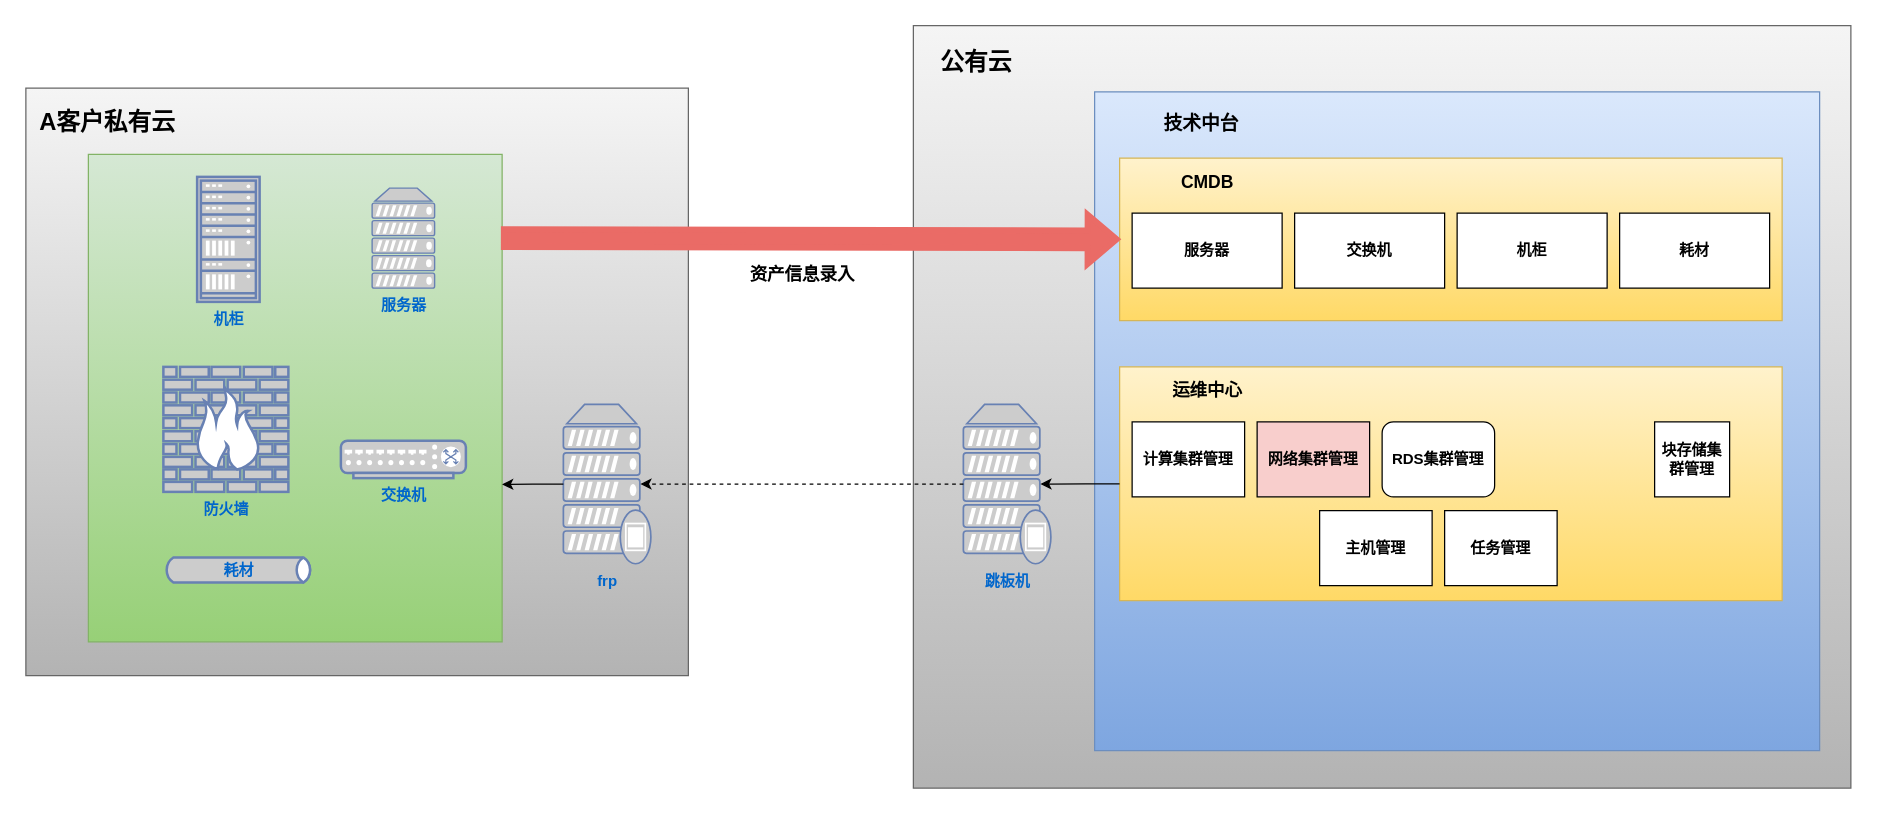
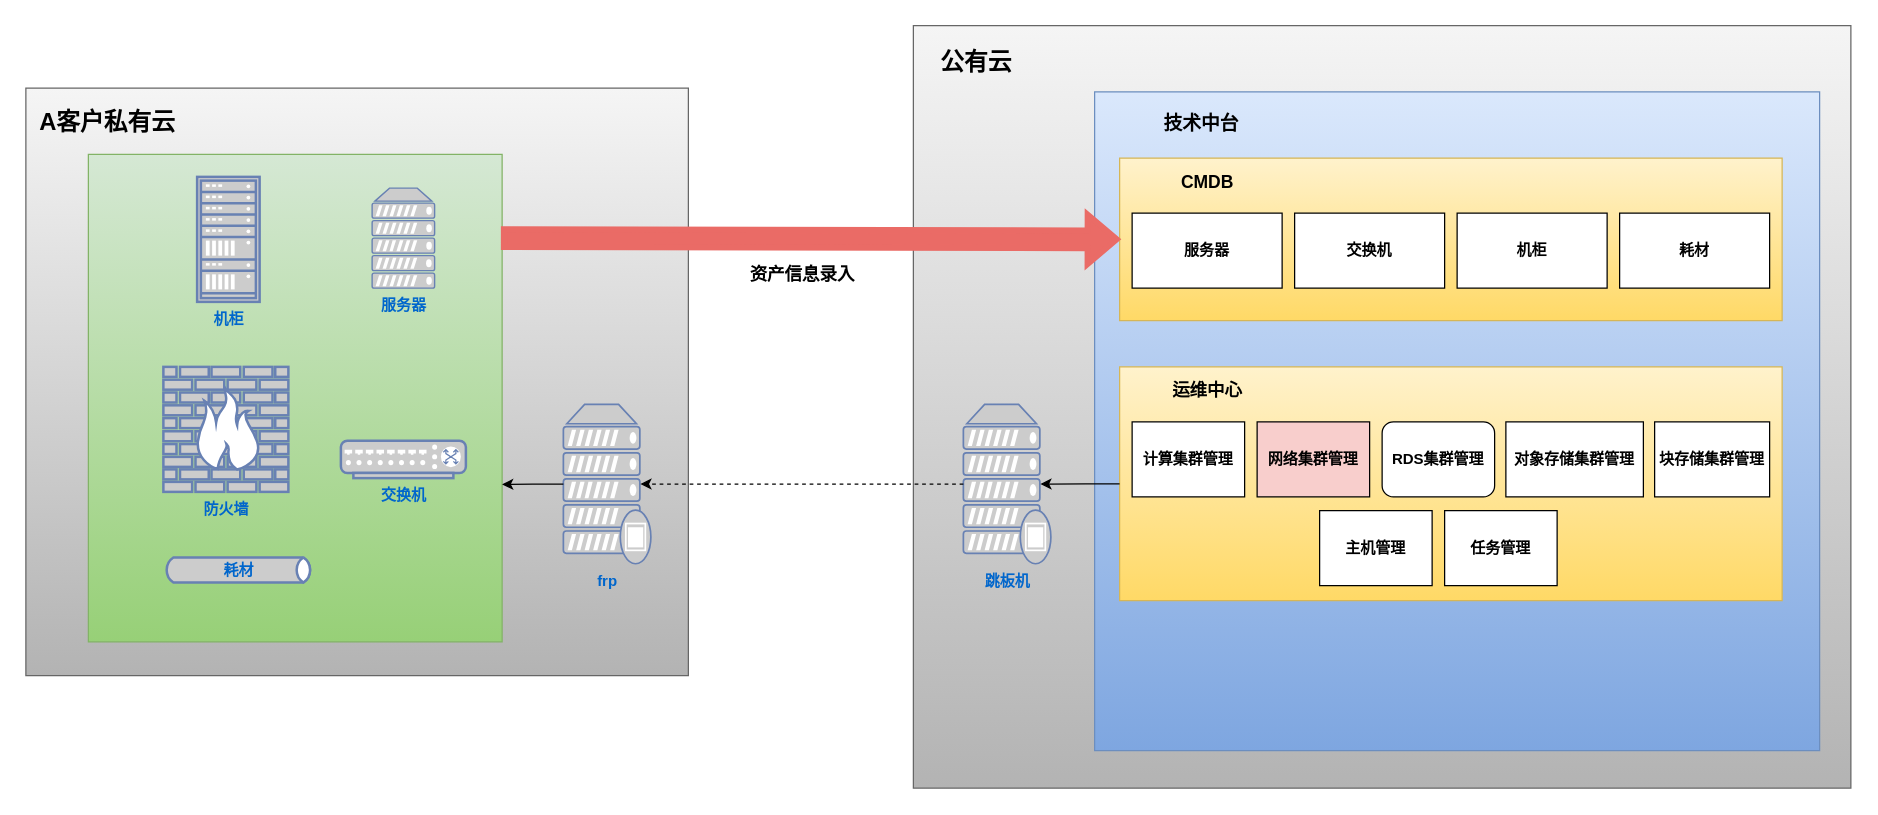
  <mxCell id="0" />
  <mxCell id="1" parent="0" />
  <mxCell id="2" value="" style="rounded=0;whiteSpace=wrap;html=1;fillColor=#f5f5f5;strokeColor=#666666;gradientColor=#b3b3b3;" vertex="1" parent="1"><mxGeometry x="20" y="70" width="530" height="470" as="geometry" /></mxCell>
  <mxCell id="3" value="&lt;font size=&quot;1&quot; style=&quot;&quot;&gt;&lt;b style=&quot;font-size: 19px;&quot;&gt;A客户私有云&lt;/b&gt;&lt;/font&gt;" style="text;html=1;align=center;verticalAlign=middle;resizable=0;points=[];autosize=1;strokeColor=none;fillColor=none;" vertex="1" parent="1"><mxGeometry x="20" y="78" width="130" height="40" as="geometry" /></mxCell>
  <mxCell id="4" value="" style="rounded=0;whiteSpace=wrap;html=1;fillColor=#f5f5f5;strokeColor=#666666;gradientColor=#b3b3b3;" vertex="1" parent="1"><mxGeometry x="730" y="20" width="750" height="610" as="geometry" /></mxCell>
  <mxCell id="5" value="" style="rounded=0;whiteSpace=wrap;html=1;fillColor=#d5e8d4;strokeColor=#82b366;gradientColor=#97d077;" vertex="1" parent="1"><mxGeometry x="70" y="123" width="331" height="390" as="geometry" /></mxCell>
  <mxCell id="6" value="&lt;b&gt;服务器&lt;/b&gt;" style="fontColor=#0066CC;verticalAlign=top;verticalLabelPosition=bottom;labelPosition=center;align=center;html=1;outlineConnect=0;fillColor=#CCCCCC;strokeColor=#6881B3;gradientColor=none;gradientDirection=north;strokeWidth=2;shape=mxgraph.networks.server;" vertex="1" parent="1"><mxGeometry x="297" y="150" width="50" height="80" as="geometry" /></mxCell>
  <mxCell id="7" value="&lt;b&gt;交换机&lt;/b&gt;" style="fontColor=#0066CC;verticalAlign=top;verticalLabelPosition=bottom;labelPosition=center;align=center;html=1;outlineConnect=0;fillColor=#CCCCCC;strokeColor=#6881B3;gradientColor=none;gradientDirection=north;strokeWidth=2;shape=mxgraph.networks.switch;" vertex="1" parent="1"><mxGeometry x="272" y="352" width="100" height="30" as="geometry" /></mxCell>
  <mxCell id="8" value="&lt;b&gt;机柜&lt;/b&gt;" style="fontColor=#0066CC;verticalAlign=top;verticalLabelPosition=bottom;labelPosition=center;align=center;html=1;outlineConnect=0;fillColor=#CCCCCC;strokeColor=#6881B3;gradientColor=none;gradientDirection=north;strokeWidth=2;shape=mxgraph.networks.rack;" vertex="1" parent="1"><mxGeometry x="157" y="141" width="50" height="100" as="geometry" /></mxCell>
  <mxCell id="9" value="&lt;b&gt;防火墙&lt;/b&gt;" style="fontColor=#0066CC;verticalAlign=top;verticalLabelPosition=bottom;labelPosition=center;align=center;html=1;outlineConnect=0;fillColor=#CCCCCC;strokeColor=#6881B3;gradientColor=none;gradientDirection=north;strokeWidth=2;shape=mxgraph.networks.firewall;" vertex="1" parent="1"><mxGeometry x="130" y="293" width="100" height="100" as="geometry" /></mxCell>
  <mxCell id="10" value="&lt;b&gt;&lt;font color=&quot;#0066cc&quot;&gt;耗材&lt;/font&gt;&lt;/b&gt;" style="html=1;outlineConnect=0;fillColor=#CCCCCC;strokeColor=#6881B3;gradientColor=none;gradientDirection=north;strokeWidth=2;shape=mxgraph.networks.bus;gradientColor=none;gradientDirection=north;fontColor=#ffffff;perimeter=backbonePerimeter;backboneSize=20;" vertex="1" parent="1"><mxGeometry x="130" y="450.5" width="120" height="10" as="geometry" /></mxCell>
  <mxCell id="11" value="" style="rounded=0;whiteSpace=wrap;html=1;fillColor=#dae8fc;strokeColor=#6c8ebf;gradientColor=#7ea6e0;" vertex="1" parent="1"><mxGeometry x="875" y="73" width="580" height="527" as="geometry" /></mxCell>
  <mxCell id="12" value="" style="rounded=0;whiteSpace=wrap;html=1;fillColor=#fff2cc;gradientColor=#ffd966;strokeColor=#d6b656;" vertex="1" parent="1"><mxGeometry x="895" y="126" width="530" height="130" as="geometry" /></mxCell>
  <mxCell id="13" value="&lt;b&gt;服务器&lt;/b&gt;" style="rounded=0;whiteSpace=wrap;html=1;" vertex="1" parent="1"><mxGeometry x="905" y="170" width="120" height="60" as="geometry" /></mxCell>
  <mxCell id="14" value="&lt;b&gt;交换机&lt;/b&gt;" style="rounded=0;whiteSpace=wrap;html=1;" vertex="1" parent="1"><mxGeometry x="1035" y="170" width="120" height="60" as="geometry" /></mxCell>
  <mxCell id="15" value="&lt;b&gt;机柜&lt;/b&gt;" style="rounded=0;whiteSpace=wrap;html=1;" vertex="1" parent="1"><mxGeometry x="1165" y="170" width="120" height="60" as="geometry" /></mxCell>
  <mxCell id="16" value="&lt;b&gt;耗材&lt;/b&gt;" style="rounded=0;whiteSpace=wrap;html=1;" vertex="1" parent="1"><mxGeometry x="1295" y="170" width="120" height="60" as="geometry" /></mxCell>
  <mxCell id="17" value="&lt;b&gt;&lt;font style=&quot;font-size: 14px;&quot;&gt;CMDB&lt;/font&gt;&lt;/b&gt;" style="text;html=1;align=center;verticalAlign=middle;resizable=0;points=[];autosize=1;strokeColor=none;fillColor=none;" vertex="1" parent="1"><mxGeometry x="930" y="130" width="70" height="30" as="geometry" /></mxCell>
  <mxCell id="18" value="&lt;font style=&quot;font-size: 15px;&quot;&gt;&lt;b&gt;技术中台&lt;/b&gt;&lt;/font&gt;" style="text;html=1;align=center;verticalAlign=middle;resizable=0;points=[];autosize=1;strokeColor=none;fillColor=none;" vertex="1" parent="1"><mxGeometry x="920" y="83" width="80" height="30" as="geometry" /></mxCell>
  <mxCell id="19" value="&lt;font size=&quot;1&quot; style=&quot;&quot;&gt;&lt;b style=&quot;font-size: 19px;&quot;&gt;公有云&lt;/b&gt;&lt;/font&gt;" style="text;html=1;align=center;verticalAlign=middle;resizable=0;points=[];autosize=1;strokeColor=none;fillColor=none;" vertex="1" parent="1"><mxGeometry x="740" y="30" width="80" height="40" as="geometry" /></mxCell>
  <mxCell id="20" value="&lt;b&gt;跳板机&lt;/b&gt;" style="fontColor=#0066CC;verticalAlign=top;verticalLabelPosition=bottom;labelPosition=center;align=center;html=1;outlineConnect=0;fillColor=#CCCCCC;strokeColor=#6881B3;gradientColor=none;gradientDirection=north;strokeWidth=2;shape=mxgraph.networks.proxy_server;" vertex="1" parent="1"><mxGeometry x="770" y="323" width="70" height="127.5" as="geometry" /></mxCell>
  <mxCell id="21" value="" style="rounded=0;whiteSpace=wrap;html=1;fillColor=#fff2cc;gradientColor=#ffd966;strokeColor=#d6b656;" vertex="1" parent="1"><mxGeometry x="895" y="293" width="530" height="187" as="geometry" /></mxCell>
  <mxCell id="22" value="&lt;b&gt;计算集群管理&lt;/b&gt;" style="rounded=0;whiteSpace=wrap;html=1;" vertex="1" parent="1"><mxGeometry x="905" y="337" width="90" height="60" as="geometry" /></mxCell>
  <mxCell id="23" value="&lt;b&gt;网络集群管理&lt;/b&gt;" style="rounded=0;whiteSpace=wrap;html=1;fillColor=#f8cecc;" vertex="1" parent="1"><mxGeometry x="1005" y="337" width="90" height="60" as="geometry" /></mxCell>
  <mxCell id="24" value="&lt;b&gt;RDS集群管理&lt;/b&gt;" style="whiteSpace=wrap;html=1;rounded=1;" vertex="1" parent="1"><mxGeometry x="1105" y="337" width="90" height="60" as="geometry" /></mxCell>
+ <mxCell id="25" value="&lt;b&gt;对象存储集群管理&lt;/b&gt;" style="rounded=0;whiteSpace=wrap;html=1;" vertex="1" parent="1"><mxGeometry x="1204" y="337" width="110" height="60" as="geometry" /></mxCell>
  <mxCell id="26" value="&lt;b&gt;&lt;font style=&quot;font-size: 14px;&quot;&gt;运维中心&lt;/font&gt;&lt;/b&gt;" style="text;html=1;align=center;verticalAlign=middle;resizable=0;points=[];autosize=1;strokeColor=none;fillColor=none;" vertex="1" parent="1"><mxGeometry x="925" y="297" width="80" height="30" as="geometry" /></mxCell>
- <mxCell id="27" value="&lt;b&gt;块存储集群管理&lt;/b&gt;" style="rounded=0;whiteSpace=wrap;html=1;" vertex="1" parent="1"><mxGeometry x="1323" y="337" width="60" height="60" as="geometry" /></mxCell>
+ <mxCell id="27" value="&lt;b&gt;块存储集群管理&lt;/b&gt;" style="rounded=0;whiteSpace=wrap;html=1;" vertex="1" parent="1"><mxGeometry x="1323" y="337" width="92" height="60" as="geometry" /></mxCell>
  <mxCell id="28" value="&lt;b&gt;主机管理&lt;/b&gt;" style="rounded=0;whiteSpace=wrap;html=1;" vertex="1" parent="1"><mxGeometry x="1055" y="408" width="90" height="60" as="geometry" /></mxCell>
  <mxCell id="29" value="&lt;b&gt;任务管理&lt;/b&gt;" style="rounded=0;whiteSpace=wrap;html=1;" vertex="1" parent="1"><mxGeometry x="1155" y="408" width="90" height="60" as="geometry" /></mxCell>
  <mxCell id="30" value="" style="shape=flexArrow;endArrow=classic;html=1;rounded=0;entryX=0;entryY=0.5;entryDx=0;entryDy=0;fillColor=#EA6B66;gradientColor=none;strokeColor=#EA6B66;strokeWidth=5;" edge="1" parent="1" target="12"><mxGeometry width="50" height="50" relative="1" as="geometry"><mxPoint x="400" y="190" as="sourcePoint" /><mxPoint x="872" y="191" as="targetPoint" /></mxGeometry></mxCell>
  <mxCell id="31" value="&lt;b style=&quot;&quot;&gt;&lt;font style=&quot;font-size: 14px;&quot;&gt;资产信息录入&lt;/font&gt;&lt;/b&gt;" style="text;html=1;align=center;verticalAlign=middle;resizable=0;points=[];autosize=1;strokeColor=none;fillColor=none;" vertex="1" parent="1"><mxGeometry x="586" y="204" width="110" height="30" as="geometry" /></mxCell>
  <mxCell id="32" value="&lt;b&gt;frp&lt;/b&gt;" style="fontColor=#0066CC;verticalAlign=top;verticalLabelPosition=bottom;labelPosition=center;align=center;html=1;outlineConnect=0;fillColor=#CCCCCC;strokeColor=#6881B3;gradientColor=none;gradientDirection=north;strokeWidth=2;shape=mxgraph.networks.proxy_server;" vertex="1" parent="1"><mxGeometry x="450" y="323" width="70" height="127.5" as="geometry" /></mxCell>
  <mxCell id="33" style="edgeStyle=orthogonalEdgeStyle;rounded=0;orthogonalLoop=1;jettySize=auto;html=1;entryX=0.88;entryY=0.5;entryDx=0;entryDy=0;entryPerimeter=0;dashed=1;" edge="1" parent="1" source="20" target="32"><mxGeometry relative="1" as="geometry" /></mxCell>
  <mxCell id="34" style="edgeStyle=orthogonalEdgeStyle;rounded=0;orthogonalLoop=1;jettySize=auto;html=1;entryX=0.88;entryY=0.5;entryDx=0;entryDy=0;entryPerimeter=0;" edge="1" parent="1" source="21" target="20"><mxGeometry relative="1" as="geometry" /></mxCell>
  <mxCell id="35" style="edgeStyle=orthogonalEdgeStyle;rounded=0;orthogonalLoop=1;jettySize=auto;html=1;entryX=1;entryY=0.677;entryDx=0;entryDy=0;entryPerimeter=0;" edge="1" parent="1" source="32" target="5"><mxGeometry relative="1" as="geometry" /></mxCell>
